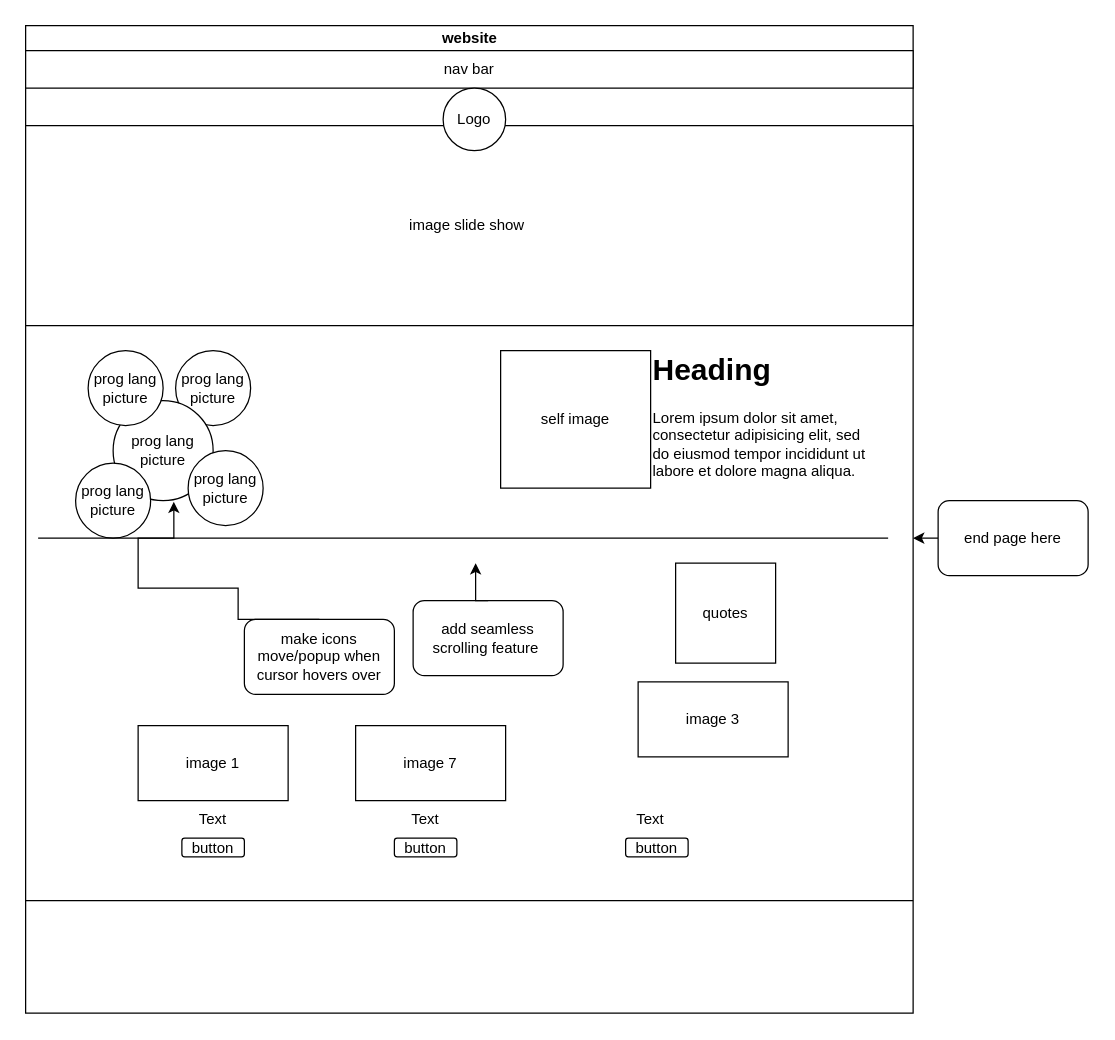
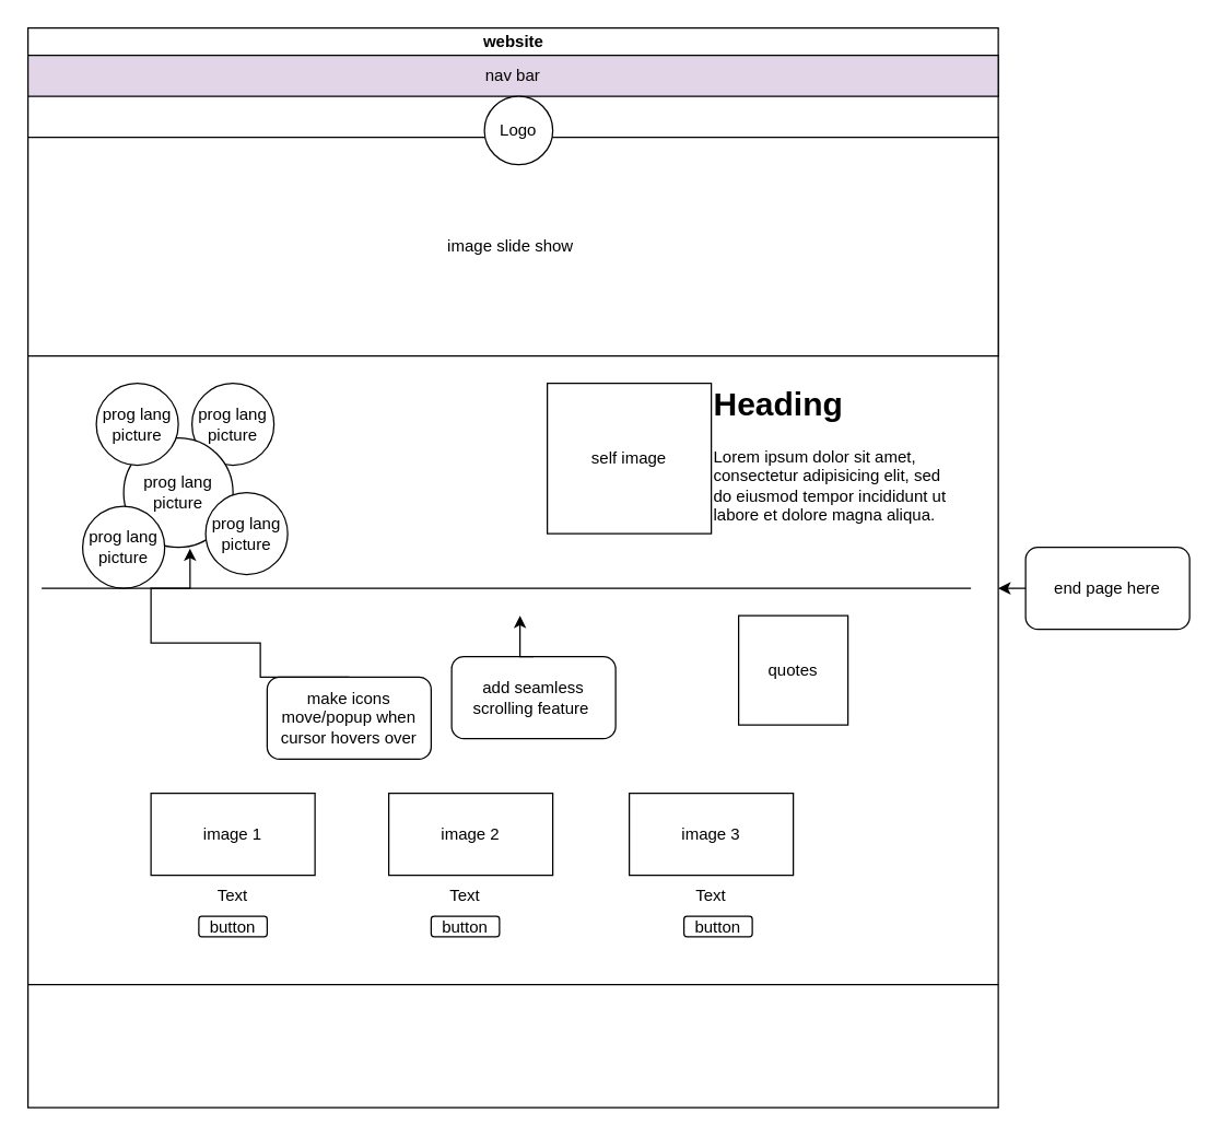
  <mxCell id="0" />
  <mxCell id="1" parent="0" />
  <mxCell id="2" value="website" style="swimlane;html=1;startSize=20;horizontal=1;containerType=tree;glass=0;" parent="1" vertex="1"><mxGeometry x="20" y="20" width="710" height="790" as="geometry" /></mxCell>
- <mxCell id="3" value="nav bar" style="rounded=0;whiteSpace=wrap;html=1;" vertex="1" parent="2"><mxGeometry y="20" width="710" height="30" as="geometry" /></mxCell>
+ <mxCell id="3" value="nav bar" style="rounded=0;whiteSpace=wrap;html=1;fillColor=#e1d5e7;" vertex="1" parent="2"><mxGeometry y="20" width="710" height="30" as="geometry" /></mxCell>
  <mxCell id="4" value="image slide show&amp;nbsp;" style="rounded=0;whiteSpace=wrap;html=1;" vertex="1" parent="2"><mxGeometry y="80" width="710" height="160" as="geometry" /></mxCell>
  <mxCell id="5" value="&lt;h1 style=&quot;margin-top: 0px;&quot;&gt;Heading&lt;/h1&gt;&lt;p&gt;Lorem ipsum dolor sit amet, consectetur adipisicing elit, sed do eiusmod tempor incididunt ut labore et dolore magna aliqua.&lt;/p&gt;" style="text;html=1;whiteSpace=wrap;overflow=hidden;rounded=0;" vertex="1" parent="2"><mxGeometry x="500" y="255" width="180" height="120" as="geometry" /></mxCell>
  <mxCell id="6" value="self image" style="rounded=0;whiteSpace=wrap;html=1;" vertex="1" parent="2"><mxGeometry x="380" y="260" width="120" height="110" as="geometry" /></mxCell>
  <mxCell id="7" value="prog lang&lt;div&gt;picture&lt;/div&gt;" style="ellipse;whiteSpace=wrap;html=1;" vertex="1" parent="2"><mxGeometry x="120" y="260" width="60" height="60" as="geometry" /></mxCell>
  <mxCell id="8" value="prog lang&lt;div&gt;picture&lt;/div&gt;" style="ellipse;whiteSpace=wrap;html=1;" vertex="1" parent="2"><mxGeometry x="70" y="300" width="80" height="80" as="geometry" /></mxCell>
  <mxCell id="9" value="prog lang&lt;div&gt;picture&lt;/div&gt;" style="ellipse;whiteSpace=wrap;html=1;" vertex="1" parent="2"><mxGeometry x="40" y="350" width="60" height="60" as="geometry" /></mxCell>
  <mxCell id="10" value="prog lang&lt;div&gt;picture&lt;/div&gt;" style="ellipse;whiteSpace=wrap;html=1;" vertex="1" parent="2"><mxGeometry x="50" y="260" width="60" height="60" as="geometry" /></mxCell>
  <mxCell id="11" value="Logo" style="ellipse;whiteSpace=wrap;html=1;" vertex="1" parent="2"><mxGeometry x="334" y="50" width="50" height="50" as="geometry" /></mxCell>
  <mxCell id="12" value="prog lang&lt;div&gt;picture&lt;/div&gt;" style="ellipse;whiteSpace=wrap;html=1;" vertex="1" parent="2"><mxGeometry x="130" y="340" width="60" height="60" as="geometry" /></mxCell>
  <mxCell id="13" value="make icons move/popup when cursor hovers over" style="rounded=1;whiteSpace=wrap;html=1;" vertex="1" parent="2"><mxGeometry x="175" y="475" width="120" height="60" as="geometry" /></mxCell>
  <mxCell id="14" style="edgeStyle=orthogonalEdgeStyle;rounded=0;orthogonalLoop=1;jettySize=auto;html=1;exitX=0.5;exitY=0;exitDx=0;exitDy=0;entryX=0.607;entryY=1.012;entryDx=0;entryDy=0;entryPerimeter=0;" edge="1" parent="2" source="13" target="8"><mxGeometry relative="1" as="geometry"><Array as="points"><mxPoint x="170" y="450" /><mxPoint x="90" y="450" /><mxPoint x="90" y="410" /><mxPoint x="119" y="410" /></Array></mxGeometry></mxCell>
  <mxCell id="15" value="image 1" style="rounded=0;whiteSpace=wrap;html=1;" vertex="1" parent="2"><mxGeometry x="90" y="560" width="120" height="60" as="geometry" /></mxCell>
- <mxCell id="16" value="image 7" style="rounded=0;whiteSpace=wrap;html=1;" vertex="1" parent="2"><mxGeometry x="264" y="560" width="120" height="60" as="geometry" /></mxCell>
- <mxCell id="17" value="image 3" style="rounded=0;whiteSpace=wrap;html=1;" vertex="1" parent="2"><mxGeometry x="490" y="525" width="120" height="60" as="geometry" /></mxCell>
+ <mxCell id="16" value="image 2" style="rounded=0;whiteSpace=wrap;html=1;" vertex="1" parent="2"><mxGeometry x="264" y="560" width="120" height="60" as="geometry" /></mxCell>
+ <mxCell id="17" value="image 3" style="rounded=0;whiteSpace=wrap;html=1;" vertex="1" parent="2"><mxGeometry x="440" y="560" width="120" height="60" as="geometry" /></mxCell>
  <mxCell id="18" value="Text" style="text;html=1;align=center;verticalAlign=middle;whiteSpace=wrap;rounded=0;" vertex="1" parent="2"><mxGeometry x="120" y="620" width="60" height="30" as="geometry" /></mxCell>
  <mxCell id="19" value="Text" style="text;html=1;align=center;verticalAlign=middle;whiteSpace=wrap;rounded=0;" vertex="1" parent="2"><mxGeometry x="290" y="620" width="60" height="30" as="geometry" /></mxCell>
  <mxCell id="20" value="Text" style="text;html=1;align=center;verticalAlign=middle;whiteSpace=wrap;rounded=0;" vertex="1" parent="2"><mxGeometry x="470" y="620" width="60" height="30" as="geometry" /></mxCell>
  <mxCell id="21" value="" style="endArrow=none;html=1;rounded=0;" edge="1" parent="2"><mxGeometry width="50" height="50" relative="1" as="geometry"><mxPoint x="10" y="410" as="sourcePoint" /><mxPoint x="690" y="410" as="targetPoint" /></mxGeometry></mxCell>
  <mxCell id="22" value="add seamless scrolling feature&amp;nbsp;" style="rounded=1;whiteSpace=wrap;html=1;" vertex="1" parent="2"><mxGeometry x="310" y="460" width="120" height="60" as="geometry" /></mxCell>
  <mxCell id="23" value="button&lt;span style=&quot;color: rgba(0, 0, 0, 0); font-family: monospace; font-size: 0px; text-align: start; text-wrap-mode: nowrap;&quot;&gt;%3CmxGraphModel%3E%3Croot%3E%3CmxCell%20id%3D%220%22%2F%3E%3CmxCell%20id%3D%221%22%20parent%3D%220%22%2F%3E%3CmxCell%20id%3D%222%22%20value%3D%22prog%20lang%26lt%3Bdiv%26gt%3Bpicture%26lt%3B%2Fdiv%26gt%3B%22%20style%3D%22ellipse%3BwhiteSpace%3Dwrap%3Bhtml%3D1%3B%22%20vertex%3D%221%22%20parent%3D%221%22%3E%3CmxGeometry%20x%3D%22190%22%20y%3D%22330%22%20width%3D%2280%22%20height%3D%2280%22%20as%3D%22geometry%22%2F%3E%3C%2FmxCell%3E%3C%2Froot%3E%3C%2FmxGraphModel%3E&lt;/span&gt;" style="rounded=1;whiteSpace=wrap;html=1;" vertex="1" parent="2"><mxGeometry x="125" y="650" width="50" height="15" as="geometry" /></mxCell>
  <mxCell id="24" value="button&lt;span style=&quot;color: rgba(0, 0, 0, 0); font-family: monospace; font-size: 0px; text-align: start; text-wrap-mode: nowrap;&quot;&gt;%3CmxGraphModel%3E%3Croot%3E%3CmxCell%20id%3D%220%22%2F%3E%3CmxCell%20id%3D%221%22%20parent%3D%220%22%2F%3E%3CmxCell%20id%3D%222%22%20value%3D%22prog%20lang%26lt%3Bdiv%26gt%3Bpicture%26lt%3B%2Fdiv%26gt%3B%22%20style%3D%22ellipse%3BwhiteSpace%3Dwrap%3Bhtml%3D1%3B%22%20vertex%3D%221%22%20parent%3D%221%22%3E%3CmxGeometry%20x%3D%22190%22%20y%3D%22330%22%20width%3D%2280%22%20height%3D%2280%22%20as%3D%22geometry%22%2F%3E%3C%2FmxCell%3E%3C%2Froot%3E%3C%2FmxGraphModel%3E&lt;/span&gt;" style="rounded=1;whiteSpace=wrap;html=1;" vertex="1" parent="2"><mxGeometry x="480" y="650" width="50" height="15" as="geometry" /></mxCell>
  <mxCell id="25" value="button&lt;span style=&quot;color: rgba(0, 0, 0, 0); font-family: monospace; font-size: 0px; text-align: start; text-wrap-mode: nowrap;&quot;&gt;%3CmxGraphModel%3E%3Croot%3E%3CmxCell%20id%3D%220%22%2F%3E%3CmxCell%20id%3D%221%22%20parent%3D%220%22%2F%3E%3CmxCell%20id%3D%222%22%20value%3D%22prog%20lang%26lt%3Bdiv%26gt%3Bpicture%26lt%3B%2Fdiv%26gt%3B%22%20style%3D%22ellipse%3BwhiteSpace%3Dwrap%3Bhtml%3D1%3B%22%20vertex%3D%221%22%20parent%3D%221%22%3E%3CmxGeometry%20x%3D%22190%22%20y%3D%22330%22%20width%3D%2280%22%20height%3D%2280%22%20as%3D%22geometry%22%2F%3E%3C%2FmxCell%3E%3C%2Froot%3E%3C%2FmxGraphModel%3E&lt;/span&gt;" style="rounded=1;whiteSpace=wrap;html=1;" vertex="1" parent="2"><mxGeometry x="295" y="650" width="50" height="15" as="geometry" /></mxCell>
  <mxCell id="26" value="quotes" style="whiteSpace=wrap;html=1;aspect=fixed;" vertex="1" parent="2"><mxGeometry x="520" y="430" width="80" height="80" as="geometry" /></mxCell>
  <mxCell id="27" value="" style="endArrow=none;html=1;rounded=0;" edge="1" parent="2"><mxGeometry width="50" height="50" relative="1" as="geometry"><mxPoint y="700" as="sourcePoint" /><mxPoint x="710" y="700" as="targetPoint" /></mxGeometry></mxCell>
  <mxCell id="28" style="edgeStyle=orthogonalEdgeStyle;rounded=0;orthogonalLoop=1;jettySize=auto;html=1;exitX=0.5;exitY=0;exitDx=0;exitDy=0;" edge="1" parent="1" source="22"><mxGeometry relative="1" as="geometry"><mxPoint x="380" y="450" as="targetPoint" /></mxGeometry></mxCell>
  <mxCell id="29" style="edgeStyle=orthogonalEdgeStyle;rounded=0;orthogonalLoop=1;jettySize=auto;html=1;exitX=0;exitY=0.5;exitDx=0;exitDy=0;" edge="1" parent="1" source="30"><mxGeometry relative="1" as="geometry"><mxPoint x="730" y="430" as="targetPoint" /></mxGeometry></mxCell>
  <mxCell id="30" value="end page here" style="rounded=1;whiteSpace=wrap;html=1;" vertex="1" parent="1"><mxGeometry x="750" y="400" width="120" height="60" as="geometry" /></mxCell>
